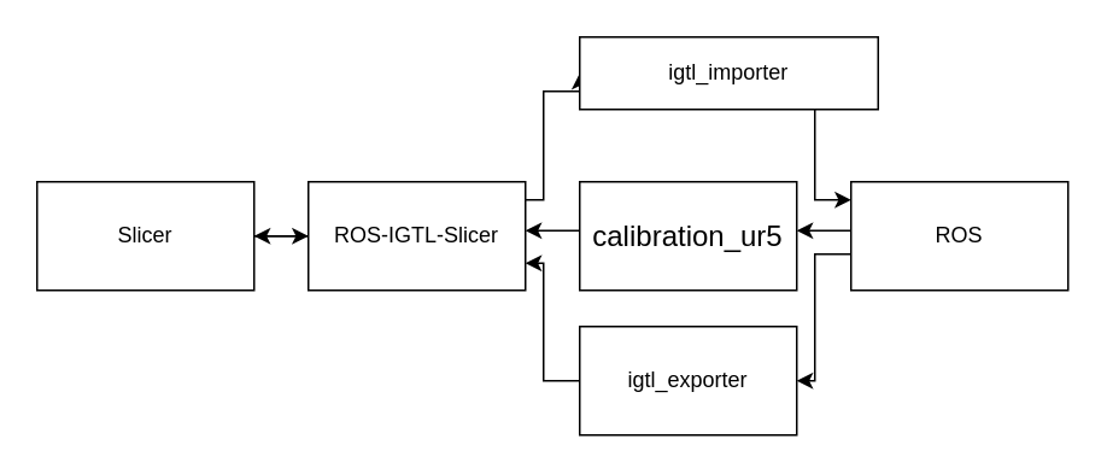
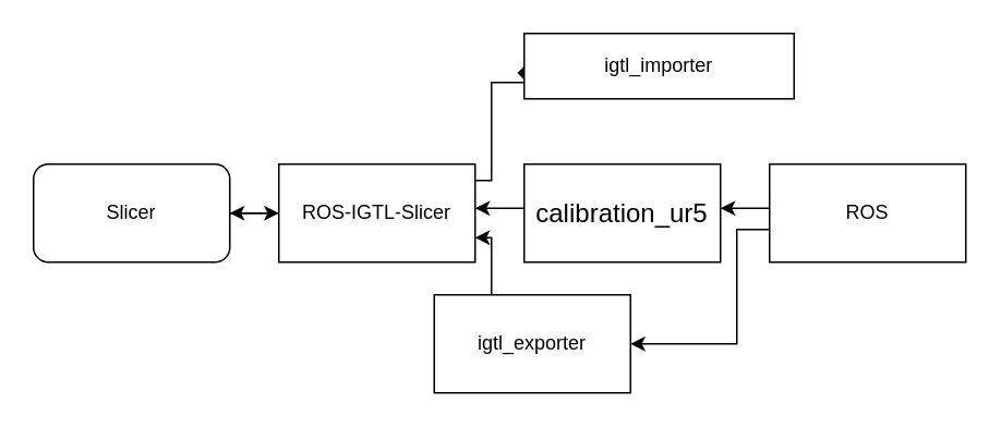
  <mxCell id="0" />
  <mxCell id="1" parent="0" />
  <mxCell id="2" style="edgeStyle=orthogonalEdgeStyle;rounded=0;orthogonalLoop=1;jettySize=auto;html=1;entryX=1;entryY=0.5;entryDx=0;entryDy=0;" parent="1" source="4" target="6" edge="1"><mxGeometry relative="1" as="geometry" /></mxCell>
- <mxCell id="3" style="edgeStyle=orthogonalEdgeStyle;rounded=0;orthogonalLoop=1;jettySize=auto;html=1;entryX=0;entryY=0.5;entryDx=0;entryDy=0;" parent="1" source="4" target="8" edge="1"><mxGeometry relative="1" as="geometry"><Array as="points"><mxPoint x="300" y="110" /><mxPoint x="300" y="50" /></Array></mxGeometry></mxCell>
+ <mxCell id="3" style="edgeStyle=orthogonalEdgeStyle;rounded=0;orthogonalLoop=1;jettySize=auto;html=1;entryX=0;entryY=0.5;entryDx=0;entryDy=0;endArrow=diamond;" parent="1" source="4" target="8" edge="1"><mxGeometry relative="1" as="geometry"><Array as="points"><mxPoint x="300" y="110" /><mxPoint x="300" y="50" /></Array></mxGeometry></mxCell>
  <mxCell id="4" value="ROS-IGTL-Slicer" style="rounded=0;whiteSpace=wrap;html=1;shadow=0;glass=0;comic=0;strokeColor=#000000;fillColor=#FFFFFF;gradientColor=none;" parent="1" vertex="1"><mxGeometry x="170" y="100" width="120" height="60" as="geometry" /></mxCell>
  <mxCell id="5" value="" style="edgeStyle=orthogonalEdgeStyle;rounded=0;orthogonalLoop=1;jettySize=auto;html=1;" parent="1" source="6" target="4" edge="1"><mxGeometry relative="1" as="geometry" /></mxCell>
- <mxCell id="6" value="Slicer" style="rounded=0;whiteSpace=wrap;html=1;shadow=0;glass=0;comic=0;strokeColor=#000000;fillColor=#FFFFFF;gradientColor=none;" parent="1" vertex="1"><mxGeometry x="20" y="100" width="120" height="60" as="geometry" /></mxCell>
- <mxCell id="7" style="edgeStyle=orthogonalEdgeStyle;rounded=0;orthogonalLoop=1;jettySize=auto;html=1;entryX=0;entryY=0.167;entryDx=0;entryDy=0;entryPerimeter=0;" parent="1" source="8" target="11" edge="1"><mxGeometry relative="1" as="geometry"><Array as="points"><mxPoint x="450" y="50" /><mxPoint x="450" y="110" /></Array></mxGeometry></mxCell>
+ <mxCell id="6" value="Slicer" style="whiteSpace=wrap;html=1;shadow=0;glass=0;comic=0;strokeColor=#000000;fillColor=#FFFFFF;gradientColor=none;rounded=1;" parent="1" vertex="1"><mxGeometry x="20" y="100" width="120" height="60" as="geometry" /></mxCell>
  <mxCell id="8" value="igtl_importer" style="rounded=0;whiteSpace=wrap;html=1;shadow=0;glass=0;comic=0;strokeColor=#000000;fillColor=#FFFFFF;gradientColor=none;" parent="1" vertex="1"><mxGeometry x="320" y="20" width="165" height="40" as="geometry" /></mxCell>
  <mxCell id="9" style="edgeStyle=orthogonalEdgeStyle;rounded=0;orthogonalLoop=1;jettySize=auto;html=1;entryX=1;entryY=0.5;entryDx=0;entryDy=0;" parent="1" edge="1"><mxGeometry relative="1" as="geometry"><mxPoint x="470" y="127" as="sourcePoint" /><mxPoint x="440" y="127" as="targetPoint" /></mxGeometry></mxCell>
  <mxCell id="10" style="edgeStyle=orthogonalEdgeStyle;rounded=0;orthogonalLoop=1;jettySize=auto;html=1;entryX=1;entryY=0.5;entryDx=0;entryDy=0;" parent="1" source="11" target="13" edge="1"><mxGeometry relative="1" as="geometry"><Array as="points"><mxPoint x="450" y="140" /><mxPoint x="450" y="210" /></Array></mxGeometry></mxCell>
  <mxCell id="11" value="ROS" style="rounded=0;whiteSpace=wrap;html=1;shadow=0;glass=0;comic=0;strokeColor=#000000;fillColor=#FFFFFF;gradientColor=none;" parent="1" vertex="1"><mxGeometry x="470" y="100" width="120" height="60" as="geometry" /></mxCell>
  <mxCell id="12" style="edgeStyle=orthogonalEdgeStyle;rounded=0;orthogonalLoop=1;jettySize=auto;html=1;entryX=1;entryY=0.75;entryDx=0;entryDy=0;" parent="1" source="13" target="4" edge="1"><mxGeometry relative="1" as="geometry"><Array as="points"><mxPoint x="300" y="210" /><mxPoint x="300" y="145" /></Array></mxGeometry></mxCell>
- <mxCell id="13" value="igtl_exporter" style="rounded=0;whiteSpace=wrap;html=1;shadow=0;glass=0;comic=0;strokeColor=#000000;fillColor=#FFFFFF;gradientColor=none;" parent="1" vertex="1"><mxGeometry x="320" y="180" width="120" height="60" as="geometry" /></mxCell>
+ <mxCell id="13" value="igtl_exporter" style="rounded=0;whiteSpace=wrap;html=1;shadow=0;glass=0;comic=0;strokeColor=#000000;fillColor=#FFFFFF;gradientColor=none;" parent="1" vertex="1"><mxGeometry x="265" y="180" width="120" height="60" as="geometry" /></mxCell>
  <mxCell id="14" style="edgeStyle=orthogonalEdgeStyle;rounded=0;orthogonalLoop=1;jettySize=auto;html=1;entryX=1;entryY=0.5;entryDx=0;entryDy=0;" parent="1" edge="1"><mxGeometry relative="1" as="geometry"><mxPoint x="320" y="127" as="sourcePoint" /><mxPoint x="290" y="127" as="targetPoint" /></mxGeometry></mxCell>
  <mxCell id="15" value="&lt;span style=&quot;font-size: 12.0pt ; line-height: 107% ; font-family: &amp;#34;calibri&amp;#34; , sans-serif&quot;&gt;calibration_ur5&lt;/span&gt;" style="rounded=0;whiteSpace=wrap;html=1;shadow=0;glass=0;comic=0;strokeColor=#000000;fillColor=#FFFFFF;gradientColor=none;" parent="1" vertex="1"><mxGeometry x="320" y="100" width="120" height="60" as="geometry" /></mxCell>
